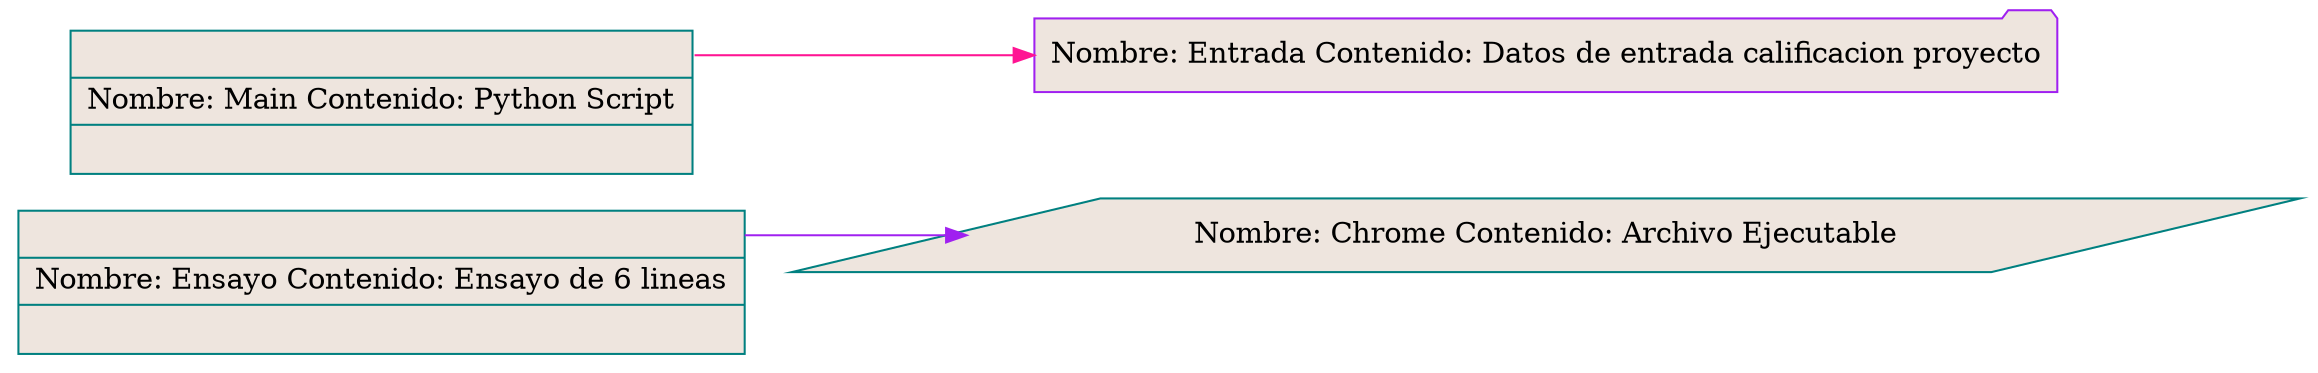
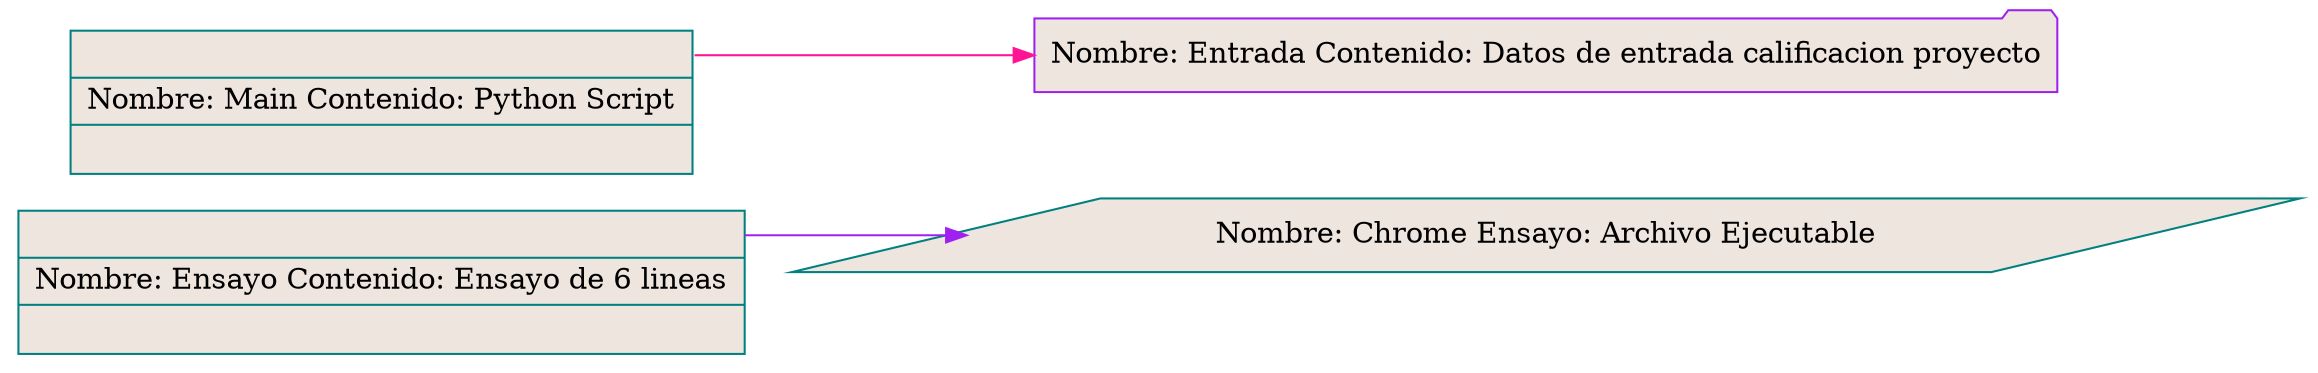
  digraph {
    rankdir=LR
    node [color=teal fillcolor=seashell2 shape=record style=filled]
    edge [tailport=C0]
    n1 [label="<C0>|Nombre: Ensayo Contenido: Ensayo de 6 lineas|<C1>"]
-   n2 [label="Nombre: Chrome Contenido: Archivo Ejecutable" shape=parallelogram]
+   n2 [label="Nombre: Chrome Ensayo: Archivo Ejecutable" shape=parallelogram]
    n3 [label="<C0>|Nombre: Main Contenido: Python Script|<C1>"]
    n4 [color=purple label="Nombre: Entrada Contenido: Datos de entrada calificacion proyecto" shape=folder]
    n1 -> n2 [color=purple]
    n3 -> n4 [color=deeppink]
  }
